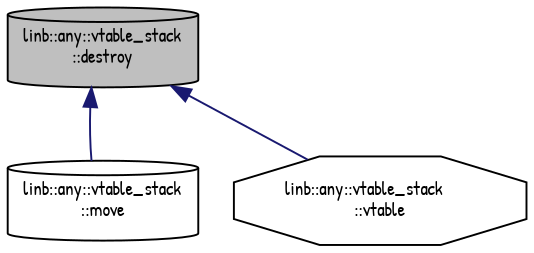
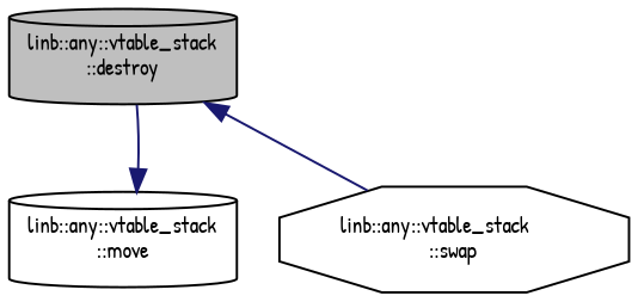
  digraph {
    fontname="Patrick Hand"
    rankdir=TB
    node [color=black fillcolor=white fontname="Patrick Hand" fontsize=10 shape=cylinder style=filled]
    edge [color=midnightblue dir=back fontname="Patrick Hand" fontsize=10 labelfontname=Helvetica labelfontsize=10 style=solid]
    n1 [fillcolor=grey75 fontcolor=black height=0.2 label="linb::any::vtable_stack\l::destroy" width=0.4]
    n2 [height=0.2 label="linb::any::vtable_stack\l::move" width=0.4]
-   n3 [height=0.2 label="linb::any::vtable_stack\l::vtable" shape=octagon width=0.4]
-   n1 -> n2
+   n3 [height=0.2 label="linb::any::vtable_stack\l::swap" shape=octagon width=0.4]
+   n2 -> n1
    n1 -> n3
  }
